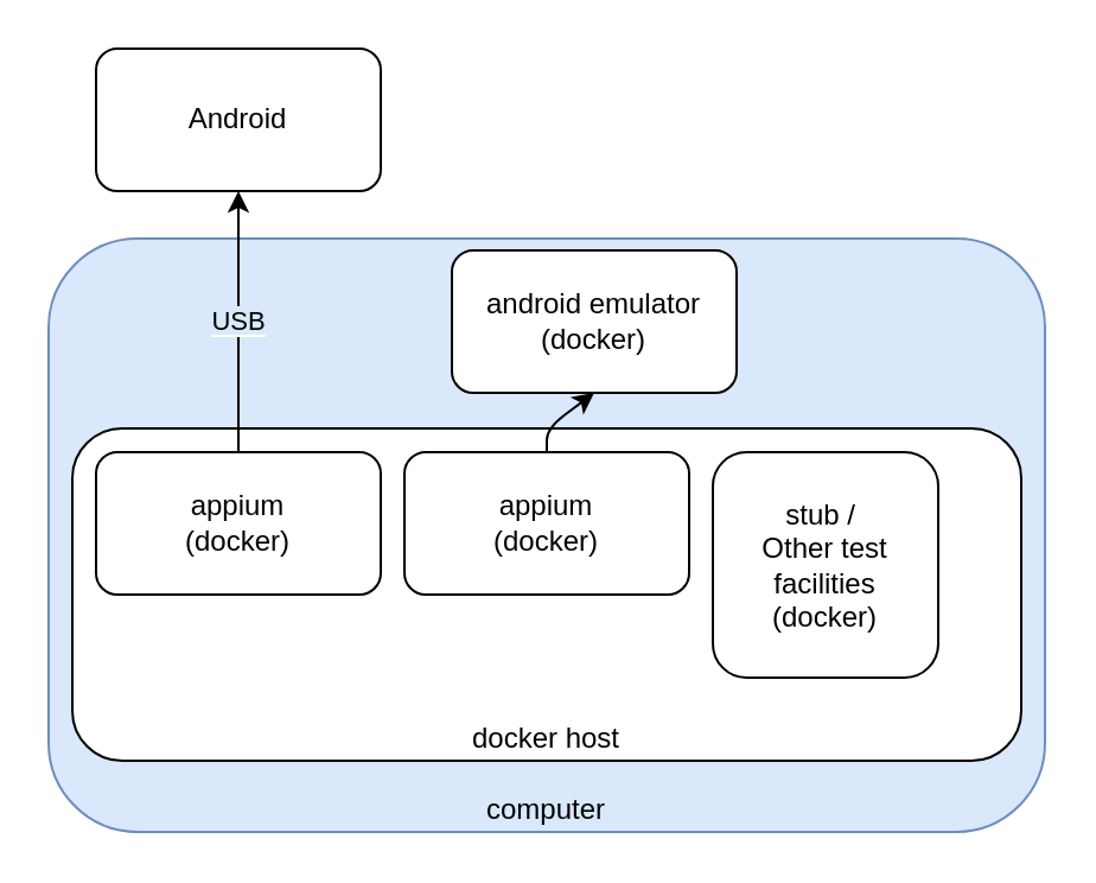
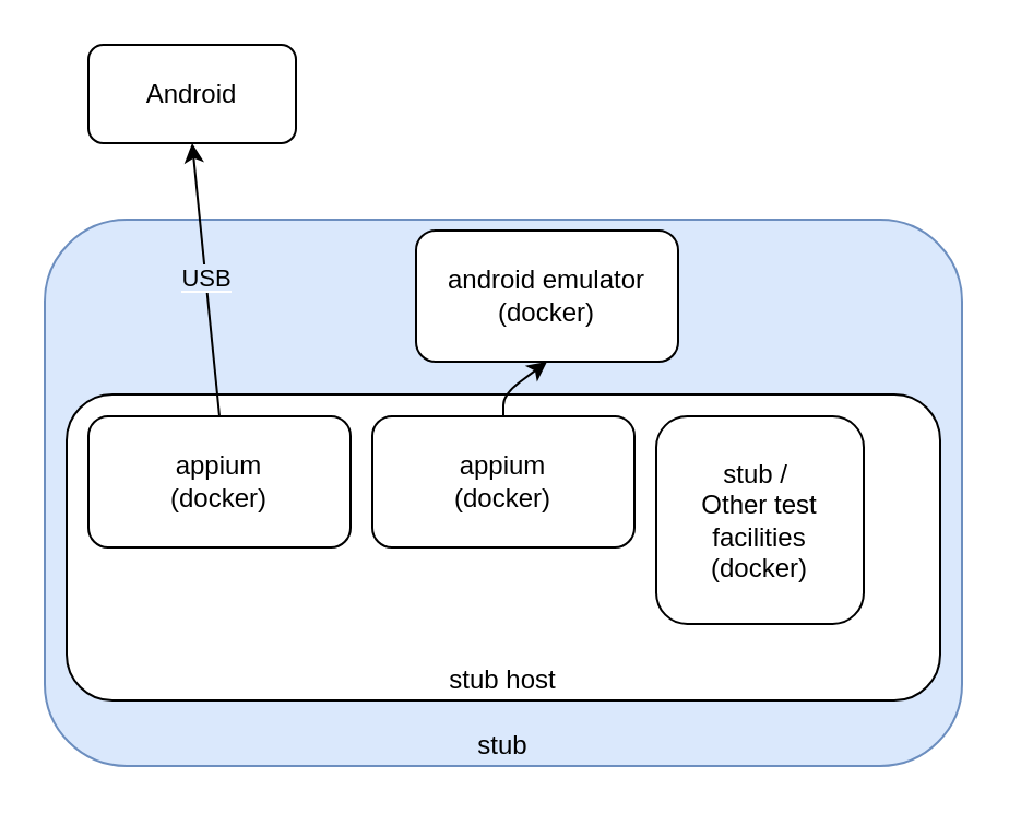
  <mxCell id="0" />
  <mxCell id="1" parent="0" />
- <mxCell id="2" value="computer" style="rounded=1;whiteSpace=wrap;html=1;fillColor=#dae8fc;strokeColor=#6c8ebf;verticalAlign=bottom;" parent="1" vertex="1"><mxGeometry x="20" y="100" width="420" height="250" as="geometry" /></mxCell>
- <mxCell id="3" value="docker host" style="rounded=1;whiteSpace=wrap;html=1;verticalAlign=bottom;" parent="1" vertex="1"><mxGeometry x="30" y="180" width="400" height="140" as="geometry" /></mxCell>
+ <mxCell id="2" value="stub" style="rounded=1;whiteSpace=wrap;html=1;fillColor=#dae8fc;strokeColor=#6c8ebf;verticalAlign=bottom;" parent="1" vertex="1"><mxGeometry x="20" y="100" width="420" height="250" as="geometry" /></mxCell>
+ <mxCell id="3" value="stub host" style="rounded=1;whiteSpace=wrap;html=1;verticalAlign=bottom;" parent="1" vertex="1"><mxGeometry x="30" y="180" width="400" height="140" as="geometry" /></mxCell>
  <mxCell id="4" value="appium&lt;br style=&quot;border-color: var(--border-color);&quot;&gt;(docker)" style="rounded=1;whiteSpace=wrap;html=1;" parent="1" vertex="1"><mxGeometry x="170" y="190" width="120" height="60" as="geometry" /></mxCell>
  <mxCell id="5" value="stub /&amp;nbsp;&lt;br&gt;Other test facilities&lt;br&gt;(docker)" style="rounded=1;whiteSpace=wrap;html=1;" parent="1" vertex="1"><mxGeometry x="300" y="190" width="95" height="95" as="geometry" /></mxCell>
- <mxCell id="6" value="Android" style="rounded=1;whiteSpace=wrap;html=1;" parent="1" vertex="1"><mxGeometry x="40" y="20" width="120" height="60" as="geometry" /></mxCell>
+ <mxCell id="6" value="Android" style="rounded=1;whiteSpace=wrap;html=1;" parent="1" vertex="1"><mxGeometry x="40" y="20" width="95" height="45" as="geometry" /></mxCell>
  <mxCell id="7" value="&lt;span style=&quot;background-color: rgb(218, 232, 252);&quot;&gt;USB&lt;/span&gt;" style="endArrow=classic;html=1;exitX=0.5;exitY=0;exitDx=0;exitDy=0;entryX=0.5;entryY=1;entryDx=0;entryDy=0;fillColor=#f5f5f5;strokeColor=default;" parent="1" source="10" target="6" edge="1"><mxGeometry width="50" height="50" relative="1" as="geometry"><mxPoint x="250" y="210" as="sourcePoint" /><mxPoint x="300" y="160" as="targetPoint" /></mxGeometry></mxCell>
  <mxCell id="8" value="android emulator&lt;br&gt;(docker)" style="rounded=1;whiteSpace=wrap;html=1;" parent="1" vertex="1"><mxGeometry x="190" y="105" width="120" height="60" as="geometry" /></mxCell>
  <mxCell id="9" value="" style="endArrow=classic;html=1;exitX=0.5;exitY=0;exitDx=0;exitDy=0;entryX=0.5;entryY=1;entryDx=0;entryDy=0;" parent="1" source="4" target="8" edge="1"><mxGeometry width="50" height="50" relative="1" as="geometry"><mxPoint x="110" y="200" as="sourcePoint" /><mxPoint x="110" y="90" as="targetPoint" /><Array as="points"><mxPoint x="230" y="180" /></Array></mxGeometry></mxCell>
  <mxCell id="10" value="appium&lt;br&gt;(docker)" style="rounded=1;whiteSpace=wrap;html=1;" parent="1" vertex="1"><mxGeometry x="40" y="190" width="120" height="60" as="geometry" /></mxCell>
